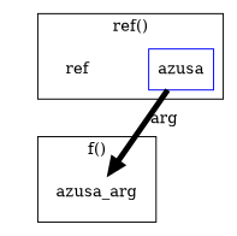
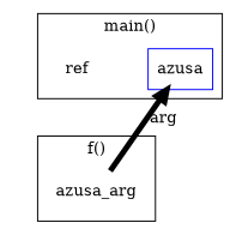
  digraph {
    compound=true
    node [color=blue shape=none]
    ref
    azusa [shape=box]
    n3 [color=darkorange label=azusa_arg]
    subgraph cluster_1 {
-     label="ref()"
+     label="main()"
      subgraph sub_2 {
        label="main()"
        rank=same
        ref
        azusa
      }
    }
    subgraph cluster_3 {
      label="f()"
      n3
    }
    ref -> azusa [arrowhead=odot penwidth=0]
    ref -> n3 [headport=w style=invis tailport=w]
-   n3 -> azusa [dir=back label=arg penwidth=5]
+   azusa -> n3 [dir=back label=arg penwidth=5]
  }
